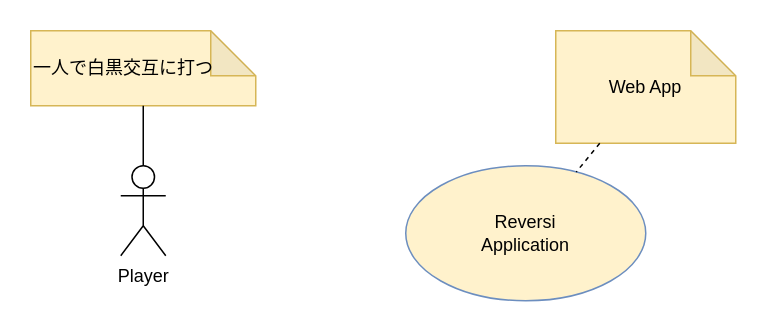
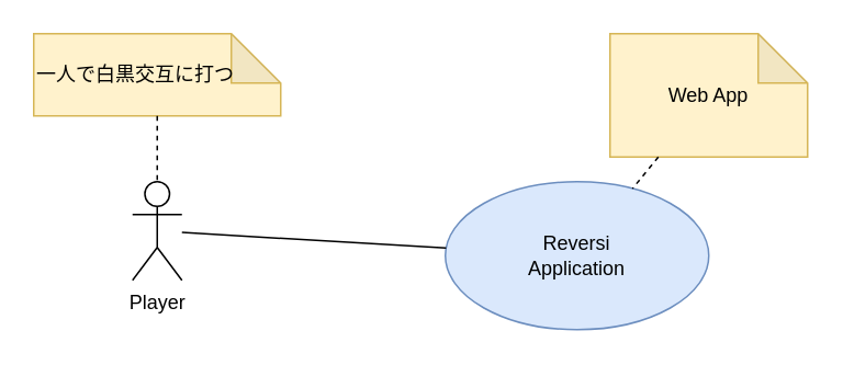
  <mxCell id="0" />
  <mxCell id="1" parent="0" />
  <mxCell id="2" value="Player" style="shape=umlActor;verticalLabelPosition=bottom;verticalAlign=top;html=1;outlineConnect=0;" vertex="1" parent="1"><mxGeometry x="80" y="110" width="30" height="60" as="geometry" /></mxCell>
- <mxCell id="3" value="Reversi&lt;br&gt;Application" style="ellipse;whiteSpace=wrap;html=1;fillColor=#fff2cc;strokeColor=#6c8ebf;" vertex="1" parent="1"><mxGeometry x="270" y="110" width="160" height="90" as="geometry" /></mxCell>
+ <mxCell id="3" value="Reversi&lt;br&gt;Application" style="ellipse;whiteSpace=wrap;html=1;fillColor=#dae8fc;strokeColor=#6c8ebf;" vertex="1" parent="1"><mxGeometry x="270" y="110" width="160" height="90" as="geometry" /></mxCell>
  <mxCell id="4" value="Web App" style="shape=note;whiteSpace=wrap;html=1;backgroundOutline=1;darkOpacity=0.05;fillColor=#fff2cc;strokeColor=#d6b656;" vertex="1" parent="1"><mxGeometry x="370" y="20" width="120" height="75" as="geometry" /></mxCell>
  <mxCell id="5" value="" style="endArrow=none;html=1;dashed=1;" edge="1" source="4" target="3" parent="1"><mxGeometry width="50" height="50" relative="1" as="geometry"><mxPoint x="370" y="90" as="sourcePoint" /><mxPoint x="560" y="140" as="targetPoint" /></mxGeometry></mxCell>
+ <mxCell id="6" value="" style="endArrow=none;html=1;" edge="1" source="2" target="3" parent="1"><mxGeometry width="50" height="50" relative="1" as="geometry"><mxPoint x="230" y="310" as="sourcePoint" /><mxPoint x="280" y="260" as="targetPoint" /></mxGeometry></mxCell>
  <mxCell id="7" value="一人で白黒交互に打つ" style="shape=note;whiteSpace=wrap;html=1;backgroundOutline=1;darkOpacity=0.05;fillColor=#fff2cc;strokeColor=#d6b656;align=left;" vertex="1" parent="1"><mxGeometry x="20" y="20" width="150" height="50" as="geometry" /></mxCell>
- <mxCell id="8" value="" style="endArrow=none;html=1;dashed=0;" edge="1" parent="1" source="7" target="2"><mxGeometry width="50" height="50" relative="1" as="geometry"><mxPoint x="421.818" y="80" as="sourcePoint" /><mxPoint x="390.291" y="123.35" as="targetPoint" /></mxGeometry></mxCell>
+ <mxCell id="8" value="" style="endArrow=none;html=1;dashed=1;" edge="1" parent="1" source="7" target="2"><mxGeometry width="50" height="50" relative="1" as="geometry"><mxPoint x="421.818" y="80" as="sourcePoint" /><mxPoint x="390.291" y="123.35" as="targetPoint" /></mxGeometry></mxCell>
